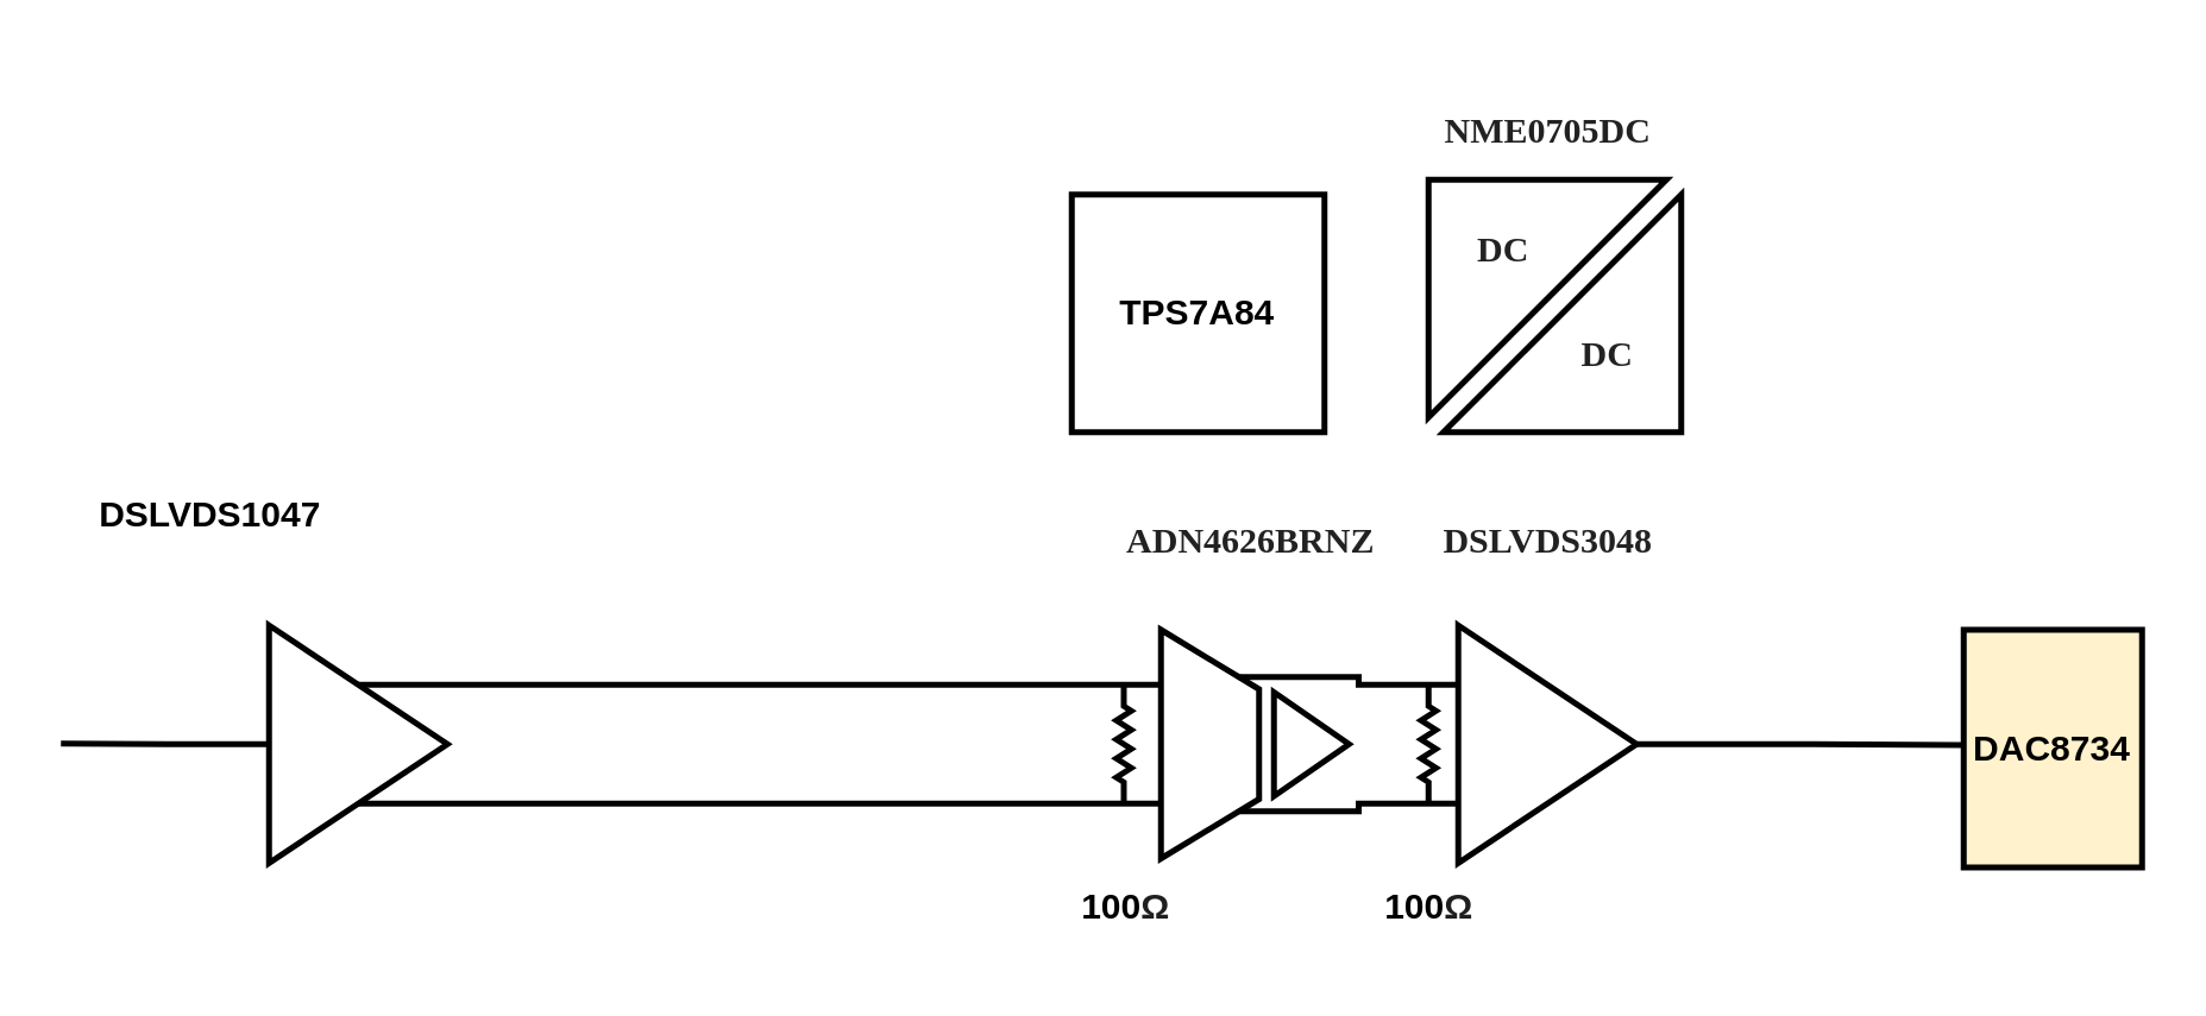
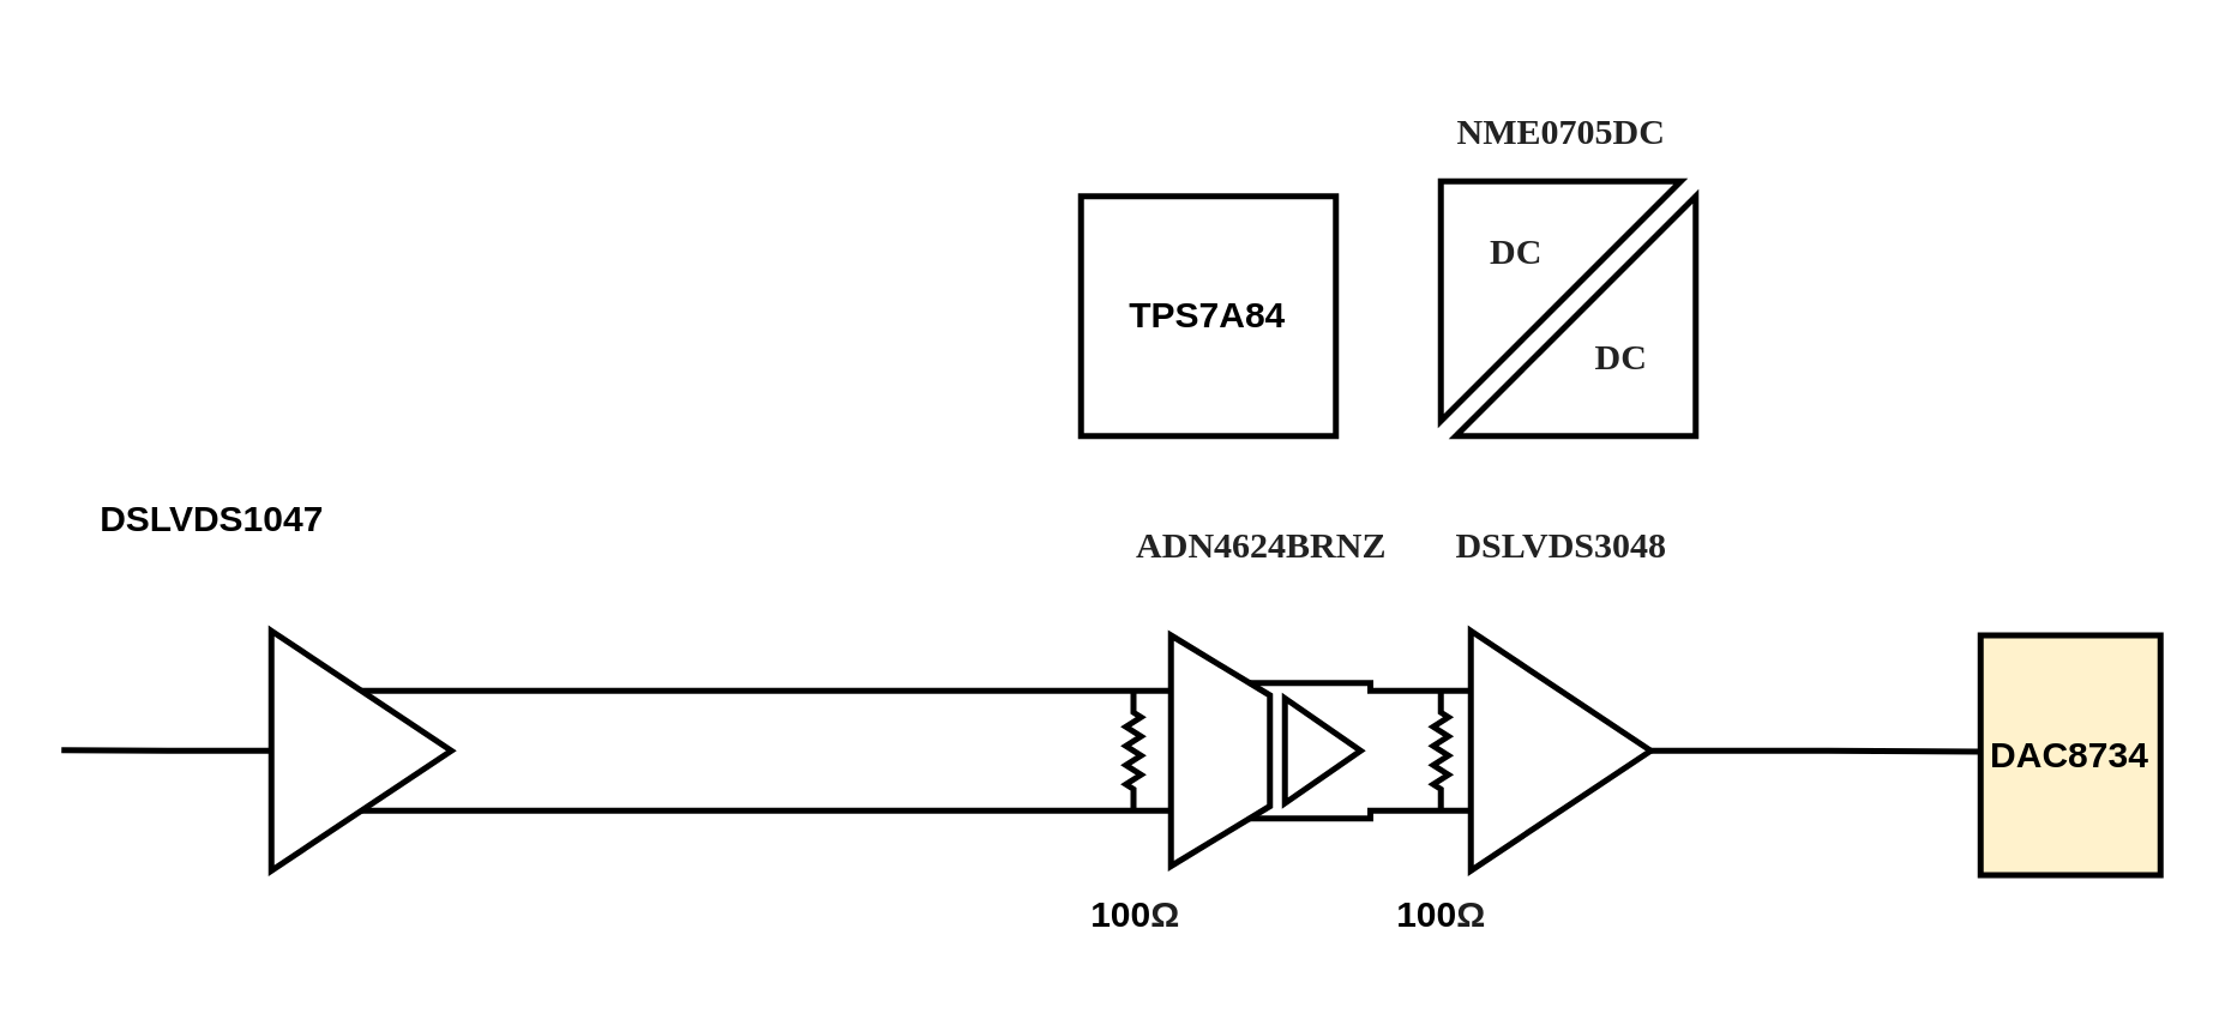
  <mxCell id="0" />
  <mxCell id="1" parent="0" />
  <mxCell id="2" style="edgeStyle=orthogonalEdgeStyle;rounded=0;orthogonalLoop=1;jettySize=auto;html=1;exitX=0;exitY=0.5;exitDx=0;exitDy=0;endArrow=none;endFill=0;strokeWidth=2;" parent="1" source="5" edge="1"><mxGeometry relative="1" as="geometry"><mxPoint x="20" y="249.759" as="targetPoint" /></mxGeometry></mxCell>
  <mxCell id="3" style="edgeStyle=orthogonalEdgeStyle;rounded=0;orthogonalLoop=1;jettySize=auto;html=1;exitX=0.5;exitY=0;exitDx=0;exitDy=0;endArrow=none;endFill=0;strokeWidth=2;" parent="1" source="5" edge="1"><mxGeometry relative="1" as="geometry"><mxPoint x="390" y="230" as="targetPoint" /></mxGeometry></mxCell>
  <mxCell id="4" style="edgeStyle=orthogonalEdgeStyle;rounded=0;orthogonalLoop=1;jettySize=auto;html=1;exitX=0.5;exitY=1;exitDx=0;exitDy=0;endArrow=none;endFill=0;strokeWidth=2;" parent="1" source="5" edge="1"><mxGeometry relative="1" as="geometry"><mxPoint x="390" y="270" as="targetPoint" /></mxGeometry></mxCell>
  <mxCell id="5" value="" style="triangle;whiteSpace=wrap;html=1;strokeWidth=2;" parent="1" vertex="1"><mxGeometry x="90" y="210" width="60" height="80" as="geometry" /></mxCell>
  <mxCell id="6" value="DSLVDS1047" style="text;html=1;align=center;verticalAlign=middle;resizable=0;points=[];autosize=1;strokeColor=none;fillColor=none;fontStyle=1" parent="1" vertex="1"><mxGeometry x="20" y="158" width="100" height="30" as="geometry" /></mxCell>
- <mxCell id="7" value="&lt;h1 style=&quot;margin: 0px; padding: 0px; border: 0px; outline: none; box-sizing: border-box; word-break: normal; color: rgb(34, 34, 34); font-family: ArialMT, &amp;quot;Microsoft YaHei&amp;quot;, PingFangSC, PingFangSC-Semibold, notosans; text-align: start; text-wrap: wrap; background-color: rgb(255, 255, 255);&quot; data-v-8943e312=&quot;&quot; class=&quot;text-16 text-222222 font-bold&quot;&gt;&lt;font style=&quot;font-size: 12px;&quot;&gt;ADN4626BRNZ&lt;/font&gt;&lt;/h1&gt;" style="text;html=1;align=center;verticalAlign=middle;resizable=0;points=[];autosize=1;strokeColor=none;fillColor=none;fontStyle=1" parent="1" vertex="1"><mxGeometry x="360" y="158" width="120" height="40" as="geometry" /></mxCell>
+ <mxCell id="7" value="&lt;h1 style=&quot;margin: 0px; padding: 0px; border: 0px; outline: none; box-sizing: border-box; word-break: normal; color: rgb(34, 34, 34); font-family: ArialMT, &amp;quot;Microsoft YaHei&amp;quot;, PingFangSC, PingFangSC-Semibold, notosans; text-align: start; text-wrap: wrap; background-color: rgb(255, 255, 255);&quot; data-v-8943e312=&quot;&quot; class=&quot;text-16 text-222222 font-bold&quot;&gt;&lt;font style=&quot;font-size: 12px;&quot;&gt;ADN4624BRNZ&lt;/font&gt;&lt;/h1&gt;" style="text;html=1;align=center;verticalAlign=middle;resizable=0;points=[];autosize=1;strokeColor=none;fillColor=none;fontStyle=1" parent="1" vertex="1"><mxGeometry x="360" y="158" width="120" height="40" as="geometry" /></mxCell>
  <mxCell id="8" value="" style="group" parent="1" vertex="1" connectable="0"><mxGeometry x="390" y="211.5" width="63.25" height="77" as="geometry" /></mxCell>
  <mxCell id="9" value="" style="triangle;whiteSpace=wrap;html=1;strokeWidth=2;" parent="8" vertex="1"><mxGeometry x="38" y="21" width="25.25" height="35" as="geometry" /></mxCell>
  <mxCell id="10" value="" style="shape=trapezoid;perimeter=trapezoidPerimeter;whiteSpace=wrap;html=1;fixedSize=1;size=20;rotation=90;strokeWidth=2;" parent="8" vertex="1"><mxGeometry x="-22" y="22" width="77" height="33" as="geometry" /></mxCell>
  <mxCell id="11" style="edgeStyle=orthogonalEdgeStyle;rounded=0;orthogonalLoop=1;jettySize=auto;html=1;exitX=1;exitY=0.5;exitDx=0;exitDy=0;strokeWidth=2;endArrow=none;endFill=0;" parent="1" source="12" edge="1"><mxGeometry relative="1" as="geometry"><mxPoint x="660" y="250.333" as="targetPoint" /></mxGeometry></mxCell>
  <mxCell id="12" value="" style="triangle;whiteSpace=wrap;html=1;strokeWidth=2;" parent="1" vertex="1"><mxGeometry x="490" y="210" width="60" height="80" as="geometry" /></mxCell>
  <mxCell id="13" style="edgeStyle=orthogonalEdgeStyle;rounded=0;orthogonalLoop=1;jettySize=auto;html=1;exitX=0;exitY=0;exitDx=0;exitDy=0;entryX=0;entryY=0.25;entryDx=0;entryDy=0;strokeWidth=2;endArrow=none;endFill=0;" parent="1" source="10" target="12" edge="1"><mxGeometry relative="1" as="geometry" /></mxCell>
  <mxCell id="14" style="edgeStyle=orthogonalEdgeStyle;rounded=0;orthogonalLoop=1;jettySize=auto;html=1;exitX=1;exitY=0;exitDx=0;exitDy=0;entryX=0;entryY=0.75;entryDx=0;entryDy=0;strokeWidth=2;endArrow=none;endFill=0;" parent="1" source="10" target="12" edge="1"><mxGeometry relative="1" as="geometry" /></mxCell>
  <mxCell id="15" value="&lt;h1 style=&quot;margin: 0px; padding: 0px; border: 0px; outline: none; box-sizing: border-box; word-break: normal; color: rgb(34, 34, 34); font-family: ArialMT, &amp;quot;Microsoft YaHei&amp;quot;, PingFangSC, PingFangSC-Semibold, notosans; text-align: start; text-wrap: wrap; background-color: rgb(255, 255, 255);&quot; data-v-8943e312=&quot;&quot; class=&quot;text-16 text-222222 font-bold&quot;&gt;&lt;font style=&quot;font-size: 12px;&quot;&gt;DSLVDS3048&lt;/font&gt;&lt;/h1&gt;" style="text;html=1;align=center;verticalAlign=middle;resizable=0;points=[];autosize=1;strokeColor=none;fillColor=none;fontStyle=1" parent="1" vertex="1"><mxGeometry x="470" y="158" width="100" height="40" as="geometry" /></mxCell>
  <mxCell id="16" value="" style="group" parent="1" vertex="1" connectable="0"><mxGeometry x="470" y="20" width="100" height="125" as="geometry" /></mxCell>
  <mxCell id="17" value="" style="shape=card;whiteSpace=wrap;html=1;size=120;strokeWidth=2;" parent="16" vertex="1"><mxGeometry x="15" y="45" width="80" height="80" as="geometry" /></mxCell>
  <mxCell id="18" value="" style="shape=card;whiteSpace=wrap;html=1;size=120;strokeWidth=2;rotation=-180;" parent="16" vertex="1"><mxGeometry x="10" y="40" width="80" height="80" as="geometry" /></mxCell>
  <mxCell id="19" value="&lt;h1 style=&quot;margin: 0px; padding: 0px; border: 0px; outline: none; box-sizing: border-box; word-break: normal; color: rgb(34, 34, 34); font-family: ArialMT, &amp;quot;Microsoft YaHei&amp;quot;, PingFangSC, PingFangSC-Semibold, notosans; text-align: start; text-wrap: wrap; background-color: rgb(255, 255, 255);&quot; data-v-8943e312=&quot;&quot; class=&quot;text-16 text-222222 font-bold&quot;&gt;&lt;font style=&quot;font-size: 12px;&quot;&gt;NME0705DC&lt;/font&gt;&lt;/h1&gt;" style="text;html=1;align=center;verticalAlign=middle;resizable=0;points=[];autosize=1;strokeColor=none;fillColor=none;fontStyle=1" parent="16" vertex="1"><mxGeometry width="100" height="40" as="geometry" /></mxCell>
  <mxCell id="20" value="&lt;h1 style=&quot;margin: 0px; padding: 0px; border: 0px; outline: none; box-sizing: border-box; word-break: normal; color: rgb(34, 34, 34); font-family: ArialMT, &amp;quot;Microsoft YaHei&amp;quot;, PingFangSC, PingFangSC-Semibold, notosans; text-align: start; text-wrap: wrap; background-color: rgb(255, 255, 255);&quot; data-v-8943e312=&quot;&quot; class=&quot;text-16 text-222222 font-bold&quot;&gt;&lt;font style=&quot;font-size: 12px;&quot;&gt;DC&lt;/font&gt;&lt;/h1&gt;" style="text;html=1;align=center;verticalAlign=middle;resizable=0;points=[];autosize=1;strokeColor=none;fillColor=none;fontStyle=1" parent="16" vertex="1"><mxGeometry x="15" y="40" width="40" height="40" as="geometry" /></mxCell>
  <mxCell id="21" value="&lt;h1 style=&quot;margin: 0px; padding: 0px; border: 0px; outline: none; box-sizing: border-box; word-break: normal; color: rgb(34, 34, 34); font-family: ArialMT, &amp;quot;Microsoft YaHei&amp;quot;, PingFangSC, PingFangSC-Semibold, notosans; text-align: start; text-wrap: wrap; background-color: rgb(255, 255, 255);&quot; data-v-8943e312=&quot;&quot; class=&quot;text-16 text-222222 font-bold&quot;&gt;&lt;font style=&quot;font-size: 12px;&quot;&gt;DC&lt;/font&gt;&lt;/h1&gt;" style="text;html=1;align=center;verticalAlign=middle;resizable=0;points=[];autosize=1;strokeColor=none;fillColor=none;fontStyle=1" parent="16" vertex="1"><mxGeometry x="50" y="75" width="40" height="40" as="geometry" /></mxCell>
  <mxCell id="22" value="&lt;b&gt;TPS7A84&lt;/b&gt;" style="rounded=0;whiteSpace=wrap;html=1;strokeWidth=2;" parent="1" vertex="1"><mxGeometry x="360" y="65" width="85" height="80" as="geometry" /></mxCell>
  <mxCell id="23" value="" style="pointerEvents=1;verticalLabelPosition=bottom;shadow=0;dashed=0;align=center;html=1;verticalAlign=top;shape=mxgraph.electrical.resistors.resistor_2;strokeWidth=2;rotation=90;" parent="1" vertex="1"><mxGeometry x="357.5" y="247.5" width="40" height="5" as="geometry" /></mxCell>
  <mxCell id="24" value="" style="pointerEvents=1;verticalLabelPosition=bottom;shadow=0;dashed=0;align=center;html=1;verticalAlign=top;shape=mxgraph.electrical.resistors.resistor_2;strokeWidth=2;rotation=90;" parent="1" vertex="1"><mxGeometry x="460" y="247.5" width="40" height="5" as="geometry" /></mxCell>
  <mxCell id="25" value="100&lt;span style=&quot;color: rgb(31, 31, 31); font-family: Arial, &amp;quot;Apple SD Gothic Neo&amp;quot;, sans-serif; text-align: start; text-wrap: wrap; background-color: rgb(255, 255, 255);&quot;&gt;&lt;font style=&quot;font-size: 12px;&quot;&gt;Ω&lt;/font&gt;&lt;/span&gt;" style="text;html=1;align=center;verticalAlign=middle;resizable=0;points=[];autosize=1;strokeColor=none;fillColor=none;fontStyle=1" parent="1" vertex="1"><mxGeometry x="352.5" y="290" width="50" height="30" as="geometry" /></mxCell>
  <mxCell id="26" value="100&lt;span style=&quot;color: rgb(31, 31, 31); font-family: Arial, &amp;quot;Apple SD Gothic Neo&amp;quot;, sans-serif; text-align: start; text-wrap: wrap; background-color: rgb(255, 255, 255);&quot;&gt;&lt;font style=&quot;font-size: 12px;&quot;&gt;Ω&lt;/font&gt;&lt;/span&gt;" style="text;html=1;align=center;verticalAlign=middle;resizable=0;points=[];autosize=1;strokeColor=none;fillColor=none;fontStyle=1" parent="1" vertex="1"><mxGeometry x="455" y="290" width="50" height="30" as="geometry" /></mxCell>
  <mxCell id="27" value="&lt;b&gt;DAC8734&lt;/b&gt;" style="rounded=0;whiteSpace=wrap;html=1;strokeWidth=2;fillColor=#fff2cc;" parent="1" vertex="1"><mxGeometry x="660" y="211.5" width="60" height="80" as="geometry" /></mxCell>
